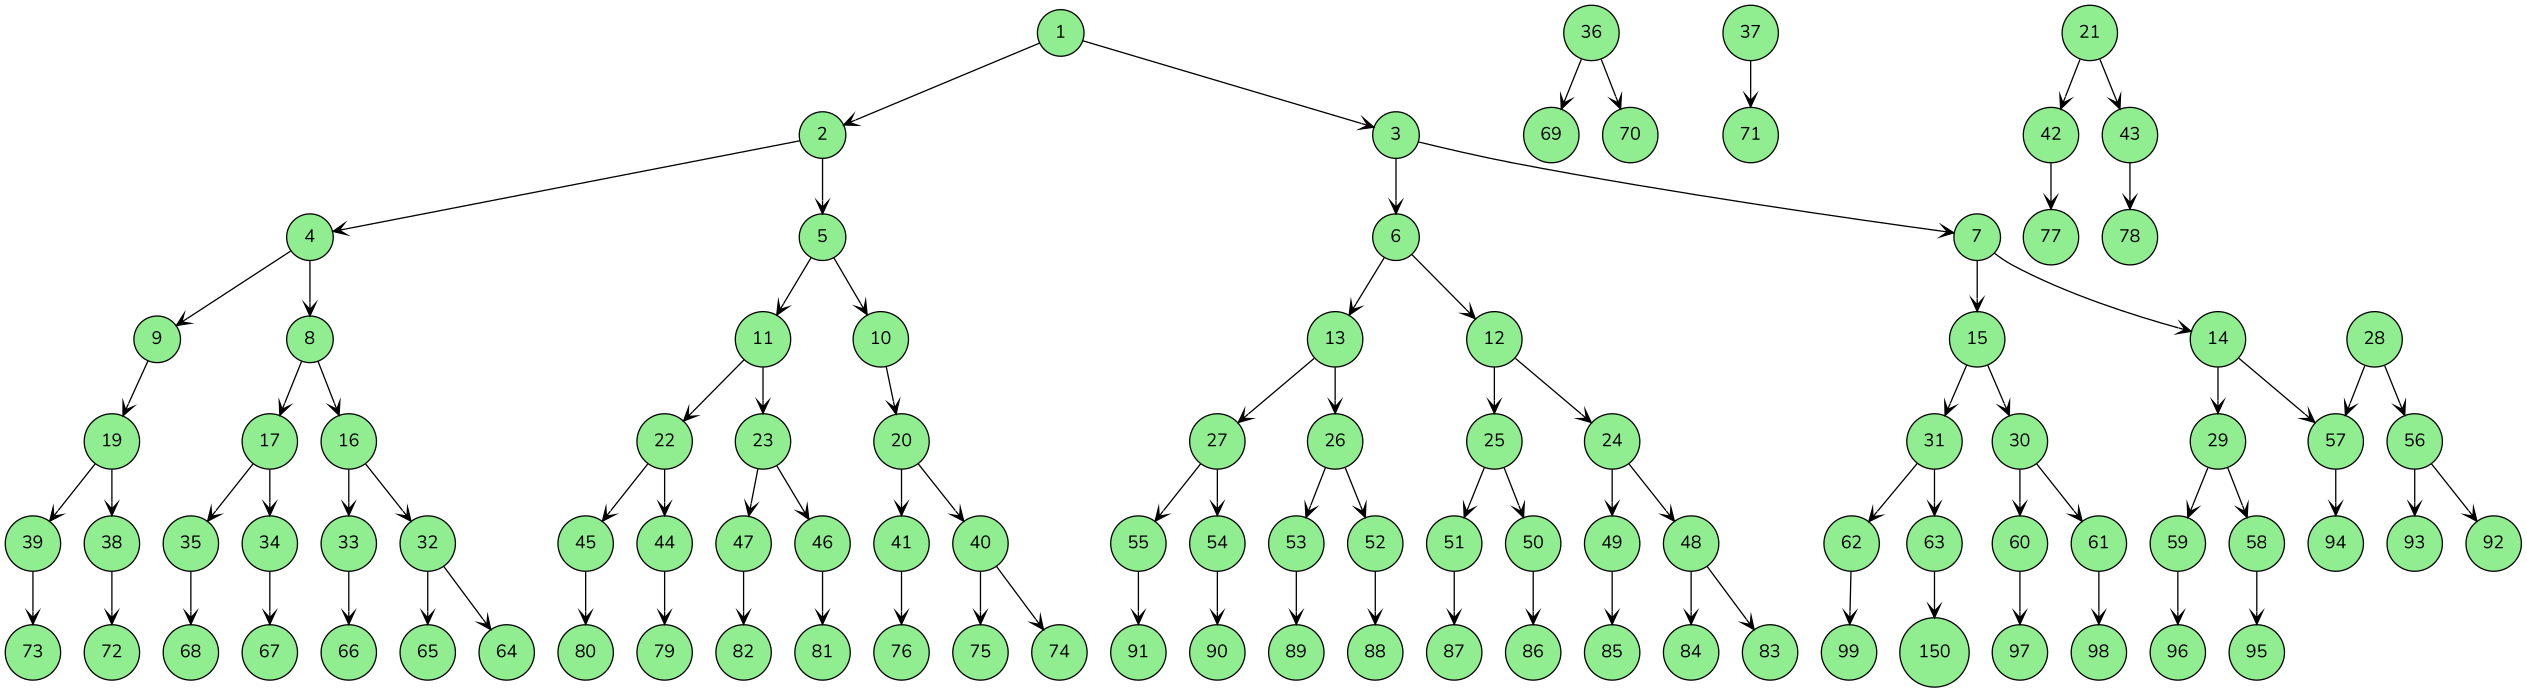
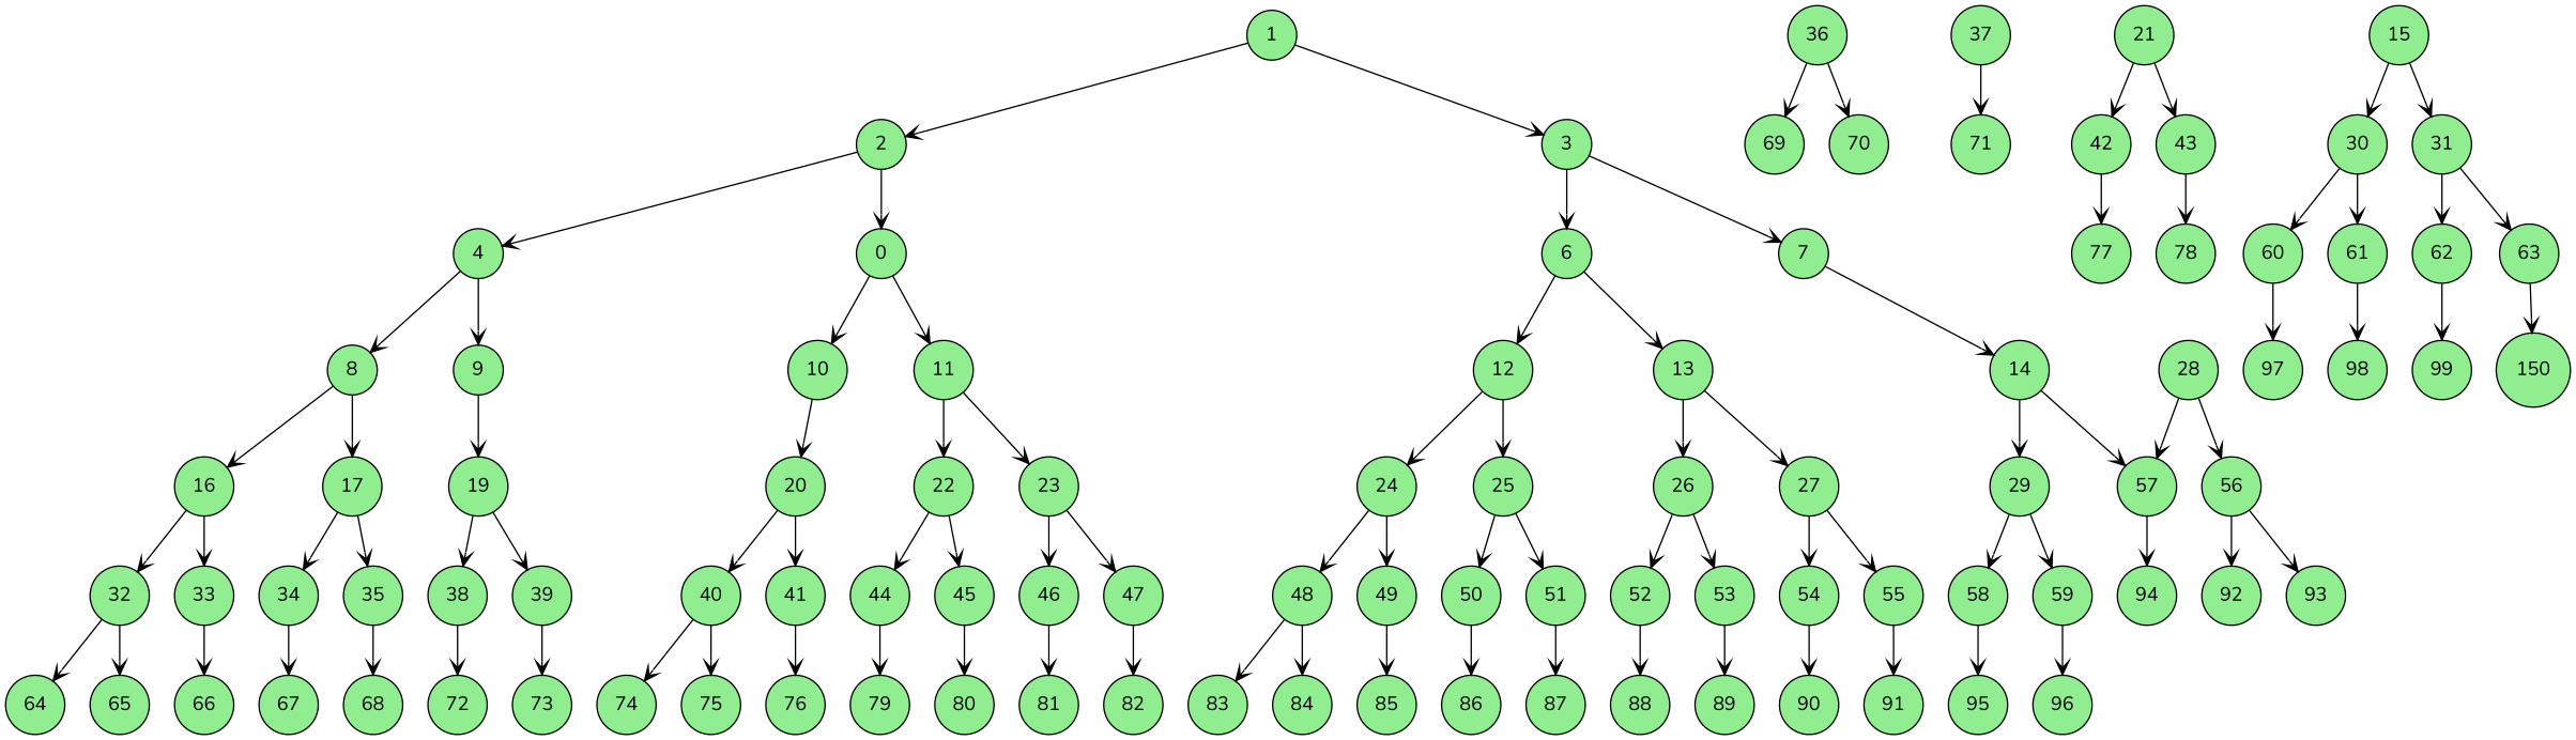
  digraph {
    fontname=Nunito
    node [fillcolor=lightgreen fontname=Nunito shape=circle style=filled]
    edge [arrowhead=vee color=lightbrown fontname=Nunito]
    n1 [label=1]
    n2 [label=2]
    n3 [label=3]
    n4 [label=4]
-   n5 [label=5]
+   n5 [label=0]
    n6 [label=6]
    n7 [label=7]
    n8 [label=8]
    n9 [label=9]
    n10 [label=10]
    n11 [label=11]
    n12 [label=16]
    n13 [label=17]
    n14 [label=19]
    n15 [label=32]
    n16 [label=33]
    n17 [label=34]
    n18 [label=35]
    n19 [label=64]
    n20 [label=65]
    n21 [label=66]
    n22 [label=67]
    n23 [label=68]
    n24 [label=38]
    n25 [label=39]
    n26 [label=36]
    n27 [label=69]
    n28 [label=70]
    n29 [label=37]
    n30 [label=71]
    n31 [label=72]
    n32 [label=73]
    n33 [label=20]
    n34 [label=22]
    n35 [label=23]
    n36 [label=40]
    n37 [label=41]
    n38 [label=21]
    n39 [label=42]
    n40 [label=43]
    n41 [label=74]
    n42 [label=75]
    n43 [label=76]
    n44 [label=77]
    n45 [label=78]
    n46 [label=44]
    n47 [label=45]
    n48 [label=46]
    n49 [label=47]
    n50 [label=79]
    n51 [label=80]
    n52 [label=81]
    n53 [label=82]
    n54 [label=12]
    n55 [label=13]
    n56 [label=14]
    n57 [label=15]
    n58 [label=24]
    n59 [label=25]
    n60 [label=26]
    n61 [label=27]
    n62 [label=48]
    n63 [label=49]
    n64 [label=50]
    n65 [label=51]
    n66 [label=83]
    n67 [label=84]
    n68 [label=85]
    n69 [label=86]
    n70 [label=87]
    n71 [label=52]
    n72 [label=53]
    n73 [label=54]
    n74 [label=55]
    n75 [label=88]
    n76 [label=89]
    n77 [label=90]
    n78 [label=91]
    n79 [label=29]
    n80 [label=57]
    n81 [label=30]
    n82 [label=31]
    n83 [label=28]
    n84 [label=56]
    n85 [label=58]
    n86 [label=59]
    n87 [label=92]
    n88 [label=93]
    n89 [label=94]
    n90 [label=95]
    n91 [label=96]
    n92 [label=60]
    n93 [label=61]
    n94 [label=62]
    n95 [label=63]
    n96 [label=97]
    n97 [label=98]
    n98 [label=99]
    n99 [label=150]
    n1 -> n2
    n1 -> n3
    n2 -> n4
    n2 -> n5
    n3 -> n6
    n3 -> n7
    n4 -> n8
    n4 -> n9
    n5 -> n10
    n5 -> n11
    n6 -> n54
    n6 -> n55
    n7 -> n56
-   n7 -> n57
    n8 -> n12
    n8 -> n13
    n9 -> n14
    n10 -> n33
    n11 -> n34
    n11 -> n35
    n12 -> n15
    n12 -> n16
    n13 -> n17
    n13 -> n18
    n14 -> n24
    n14 -> n25
    n15 -> n19
    n15 -> n20
    n16 -> n21
    n17 -> n22
    n18 -> n23
    n24 -> n31
    n25 -> n32
    n26 -> n27
    n26 -> n28
    n29 -> n30
    n33 -> n36
    n33 -> n37
    n34 -> n46
    n34 -> n47
    n35 -> n48
    n35 -> n49
    n36 -> n41
    n36 -> n42
    n37 -> n43
    n38 -> n39
    n38 -> n40
    n39 -> n44
    n40 -> n45
    n46 -> n50
    n47 -> n51
    n48 -> n52
    n49 -> n53
    n54 -> n58
    n54 -> n59
    n55 -> n60
    n55 -> n61
    n56 -> n79
    n56 -> n80
    n57 -> n81
    n57 -> n82
    n58 -> n62
    n58 -> n63
    n59 -> n64
    n59 -> n65
    n60 -> n71
    n60 -> n72
    n61 -> n73
    n61 -> n74
    n62 -> n66
    n62 -> n67
    n63 -> n68
    n64 -> n69
    n65 -> n70
    n71 -> n75
    n72 -> n76
    n73 -> n77
    n74 -> n78
    n79 -> n85
    n79 -> n86
    n80 -> n89
    n81 -> n92
    n81 -> n93
    n82 -> n94
    n82 -> n95
    n83 -> n80
    n83 -> n84
    n84 -> n87
    n84 -> n88
    n85 -> n90
    n86 -> n91
    n92 -> n96
    n93 -> n97
    n94 -> n98
    n95 -> n99
  }
